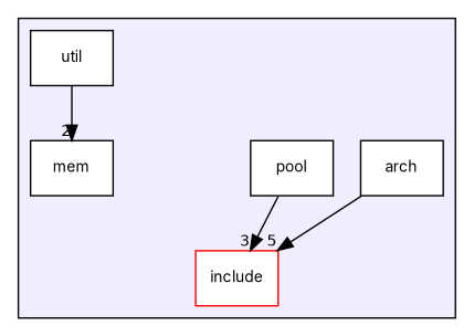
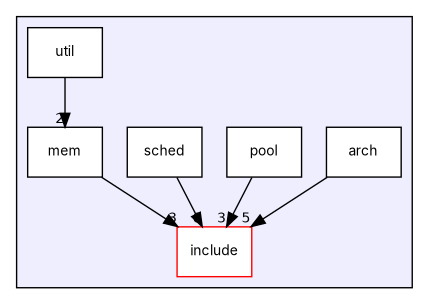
  digraph {
    compound=true
    fontname=Inter
    node [color=black fillcolor=white fontname=Inter fontsize=10 shape=box style=filled]
    edge [fontname=Inter headlabel=3 labeldistance=1.5 labelfontname=Helvetica labelfontsize=10]
    n1 [label=arch]
    n2 [color=red label=include]
    n3 [label=mem]
    n4 [label=pool]
+   n5 [label=sched]
    n6 [label=util]
    subgraph cluster_1 {
      bgcolor="#eeeeff"
      pencolor=black
      n1
      n2
      n3
      n4
+     n5
      n6
    }
    n1 -> n2 [headlabel=5]
+   n3 -> n2
    n4 -> n2
+   n5 -> n2 [headlabel=6]
    n6 -> n3 [headlabel=2]
  }
